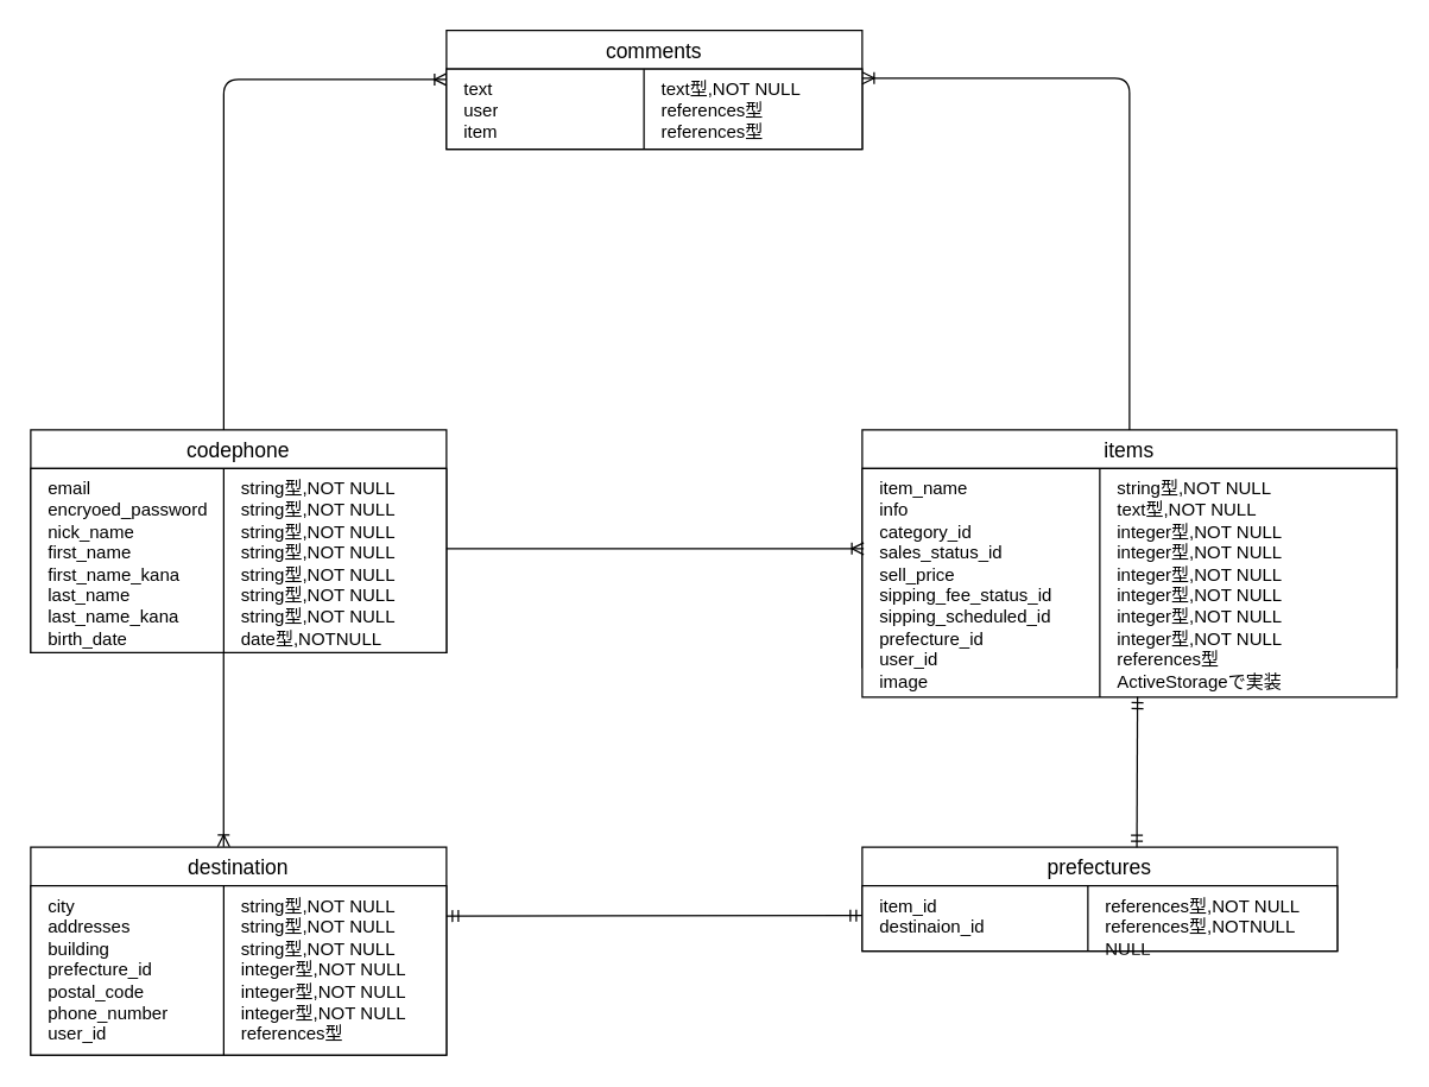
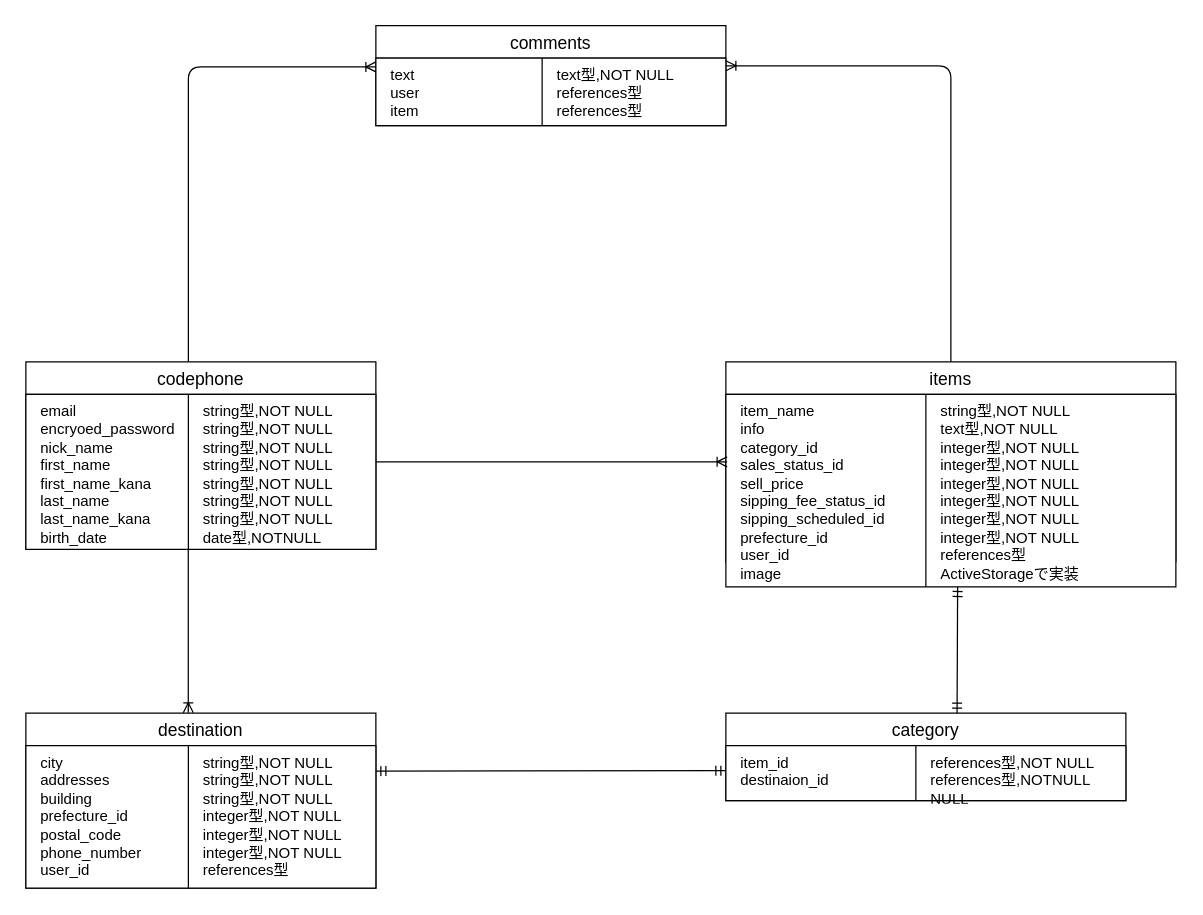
  <mxCell id="0" />
  <mxCell id="1" parent="0" />
  <mxCell id="2" value="codephone" style="swimlane;fontStyle=0;childLayout=stackLayout;horizontal=1;startSize=26;horizontalStack=0;resizeParent=1;resizeParentMax=0;resizeLast=0;collapsible=1;marginBottom=0;align=center;fontSize=14;swimlaneLine=1;" vertex="1" parent="1"><mxGeometry x="20" y="289" width="280" height="150" as="geometry" /></mxCell>
  <mxCell id="3" value="" style="shape=table;html=1;whiteSpace=wrap;startSize=0;container=1;collapsible=0;childLayout=tableLayout;" vertex="1" parent="2"><mxGeometry y="26" width="280" height="124" as="geometry" /></mxCell>
  <mxCell id="4" value="" style="shape=partialRectangle;html=1;whiteSpace=wrap;collapsible=0;dropTarget=0;pointerEvents=0;fillColor=none;top=0;left=0;bottom=0;right=0;points=[[0,0.5],[1,0.5]];portConstraint=eastwest;spacingLeft=2;" vertex="1" parent="3"><mxGeometry width="280" height="124" as="geometry" /></mxCell>
  <mxCell id="5" value="&lt;span style=&quot;&quot;&gt;email&lt;/span&gt;&lt;br style=&quot;padding: 0px; margin: 0px;&quot;&gt;&lt;span style=&quot;&quot;&gt;encryoed_password&lt;/span&gt;&lt;br style=&quot;padding: 0px; margin: 0px;&quot;&gt;&lt;span style=&quot;&quot;&gt;nick_name&lt;/span&gt;&lt;br style=&quot;padding: 0px; margin: 0px;&quot;&gt;&lt;span style=&quot;&quot;&gt;first_name&lt;/span&gt;&lt;br style=&quot;padding: 0px; margin: 0px;&quot;&gt;&lt;span style=&quot;&quot;&gt;first_name_kana&lt;/span&gt;&lt;br style=&quot;padding: 0px; margin: 0px;&quot;&gt;&lt;span style=&quot;&quot;&gt;last_name&lt;/span&gt;&lt;br style=&quot;padding: 0px; margin: 0px;&quot;&gt;&lt;span style=&quot;&quot;&gt;last_name_kana&lt;/span&gt;&lt;br style=&quot;padding: 0px; margin: 0px;&quot;&gt;&lt;span style=&quot;&quot;&gt;birth_date&lt;/span&gt;" style="shape=partialRectangle;html=1;whiteSpace=wrap;connectable=0;overflow=hidden;fillColor=none;top=0;left=0;bottom=0;right=0;align=left;spacingLeft=10;verticalAlign=top;" vertex="1" parent="4"><mxGeometry width="130" height="124" as="geometry" /></mxCell>
  <mxCell id="6" value="string型,NOT NULL&lt;br&gt;string型,NOT NULL&lt;br&gt;string型,NOT NULL&lt;br&gt;string型,NOT NULL&lt;br&gt;string型,NOT NULL&lt;br&gt;string型,NOT NULL&lt;br&gt;string型,NOT NULL&lt;br&gt;date型,NOTNULL" style="shape=partialRectangle;html=1;whiteSpace=wrap;connectable=0;overflow=hidden;fillColor=none;top=0;left=0;bottom=0;right=0;align=left;spacingLeft=10;verticalAlign=top;" vertex="1" parent="4"><mxGeometry x="130" width="150" height="124" as="geometry" /></mxCell>
  <mxCell id="7" value="items" style="swimlane;fontStyle=0;childLayout=stackLayout;horizontal=1;startSize=26;horizontalStack=0;resizeParent=1;resizeParentMax=0;resizeLast=0;collapsible=1;marginBottom=0;align=center;fontSize=14;swimlaneLine=1;" vertex="1" parent="1"><mxGeometry x="580" y="289" width="360" height="160" as="geometry" /></mxCell>
  <mxCell id="8" value="" style="shape=table;html=1;whiteSpace=wrap;startSize=0;container=1;collapsible=0;childLayout=tableLayout;" vertex="1" parent="1"><mxGeometry x="580" y="315" width="360" height="154" as="geometry" /></mxCell>
  <mxCell id="9" value="" style="shape=partialRectangle;html=1;whiteSpace=wrap;collapsible=0;dropTarget=0;pointerEvents=0;fillColor=none;top=0;left=0;bottom=0;right=0;points=[[0,0.5],[1,0.5]];portConstraint=eastwest;spacingLeft=2;" vertex="1" parent="8"><mxGeometry width="360" height="154" as="geometry" /></mxCell>
  <mxCell id="10" value="item_name&lt;br&gt;info&lt;br&gt;category_id&lt;br&gt;sales_status_id&lt;br&gt;sell_price&lt;br&gt;sipping_fee_status_id&lt;br&gt;sipping_scheduled_id&lt;br&gt;prefecture_id&lt;br&gt;user_id&lt;br&gt;image" style="shape=partialRectangle;html=1;whiteSpace=wrap;connectable=0;overflow=hidden;fillColor=none;top=0;left=0;bottom=0;right=0;align=left;spacingLeft=10;verticalAlign=top;" vertex="1" parent="9"><mxGeometry width="160" height="154" as="geometry" /></mxCell>
  <mxCell id="11" value="string型,NOT NULL&lt;br&gt;text型,NOT NULL&lt;br&gt;integer型,NOT NULL&lt;br&gt;integer型,NOT NULL&lt;br&gt;integer型,NOT NULL&lt;br&gt;integer型,NOT NULL&lt;br&gt;integer型,NOT NULL&lt;br&gt;integer型,NOT NULL&lt;br&gt;references型&lt;br&gt;ActiveStorageで実装" style="shape=partialRectangle;html=1;whiteSpace=wrap;connectable=0;overflow=hidden;fillColor=none;top=0;left=0;bottom=0;right=0;align=left;spacingLeft=10;verticalAlign=top;" vertex="1" parent="9"><mxGeometry x="160" width="200" height="154" as="geometry" /></mxCell>
  <mxCell id="12" value="destination" style="swimlane;fontStyle=0;childLayout=stackLayout;horizontal=1;startSize=26;horizontalStack=0;resizeParent=1;resizeParentMax=0;resizeLast=0;collapsible=1;marginBottom=0;align=center;fontSize=14;swimlaneLine=1;" vertex="1" parent="1"><mxGeometry x="20" y="570" width="280" height="140" as="geometry" /></mxCell>
  <mxCell id="13" value="" style="shape=table;html=1;whiteSpace=wrap;startSize=0;container=1;collapsible=0;childLayout=tableLayout;" vertex="1" parent="12"><mxGeometry y="26" width="280" height="114" as="geometry" /></mxCell>
  <mxCell id="14" value="" style="shape=partialRectangle;html=1;whiteSpace=wrap;collapsible=0;dropTarget=0;pointerEvents=0;fillColor=none;top=0;left=0;bottom=0;right=0;points=[[0,0.5],[1,0.5]];portConstraint=eastwest;spacingLeft=2;" vertex="1" parent="13"><mxGeometry width="280" height="114" as="geometry" /></mxCell>
  <mxCell id="15" value="city&lt;br style=&quot;padding: 0px ; margin: 0px&quot;&gt;addresses&lt;br&gt;building&lt;br&gt;prefecture_id&lt;br&gt;postal_code&lt;br style=&quot;padding: 0px ; margin: 0px&quot;&gt;phone_number&lt;span&gt;&lt;br&gt;user_id&lt;br&gt;&lt;/span&gt;&lt;span&gt;&lt;br&gt;&lt;br&gt;&lt;/span&gt;" style="shape=partialRectangle;html=1;whiteSpace=wrap;connectable=0;overflow=hidden;fillColor=none;top=0;left=0;bottom=0;right=0;align=left;spacingLeft=10;verticalAlign=top;" vertex="1" parent="14"><mxGeometry width="130" height="114" as="geometry" /></mxCell>
  <mxCell id="16" value="string型,NOT NULL&lt;br&gt;string型,NOT NULL&lt;br&gt;string型,NOT NULL&lt;br&gt;integer型,NOT NULL&lt;br&gt;integer型,NOT NULL&lt;br&gt;integer型,NOT NULL&lt;br&gt;references型" style="shape=partialRectangle;html=1;whiteSpace=wrap;connectable=0;overflow=hidden;fillColor=none;top=0;left=0;bottom=0;right=0;align=left;spacingLeft=10;verticalAlign=top;" vertex="1" parent="14"><mxGeometry x="130" width="150" height="114" as="geometry" /></mxCell>
- <mxCell id="17" value="prefectures" style="swimlane;fontStyle=0;childLayout=stackLayout;horizontal=1;startSize=26;horizontalStack=0;resizeParent=1;resizeParentMax=0;resizeLast=0;collapsible=1;marginBottom=0;align=center;fontSize=14;swimlaneLine=1;" vertex="1" parent="1"><mxGeometry x="580" y="570" width="320" height="70" as="geometry" /></mxCell>
+ <mxCell id="17" value="category" style="swimlane;fontStyle=0;childLayout=stackLayout;horizontal=1;startSize=26;horizontalStack=0;resizeParent=1;resizeParentMax=0;resizeLast=0;collapsible=1;marginBottom=0;align=center;fontSize=14;swimlaneLine=1;" vertex="1" parent="1"><mxGeometry x="580" y="570" width="320" height="70" as="geometry" /></mxCell>
  <mxCell id="18" value="" style="shape=table;html=1;whiteSpace=wrap;startSize=0;container=1;collapsible=0;childLayout=tableLayout;" vertex="1" parent="17"><mxGeometry y="26" width="320" height="44" as="geometry" /></mxCell>
  <mxCell id="19" value="" style="shape=partialRectangle;html=1;whiteSpace=wrap;collapsible=0;dropTarget=0;pointerEvents=0;fillColor=none;top=0;left=0;bottom=0;right=0;points=[[0,0.5],[1,0.5]];portConstraint=eastwest;spacingLeft=2;" vertex="1" parent="18"><mxGeometry width="320" height="44" as="geometry" /></mxCell>
  <mxCell id="20" value="&lt;span&gt;item_id&lt;br&gt;destinaion_id&lt;br&gt;&lt;/span&gt;" style="shape=partialRectangle;html=1;whiteSpace=wrap;connectable=0;overflow=hidden;fillColor=none;top=0;left=0;bottom=0;right=0;align=left;spacingLeft=10;verticalAlign=top;" vertex="1" parent="19"><mxGeometry width="152" height="44" as="geometry" /></mxCell>
  <mxCell id="21" value="references型,NOT NULL&lt;br&gt;references型,NOTNULL NULL" style="shape=partialRectangle;html=1;whiteSpace=wrap;connectable=0;overflow=hidden;fillColor=none;top=0;left=0;bottom=0;right=0;align=left;spacingLeft=10;verticalAlign=top;" vertex="1" parent="19"><mxGeometry x="152" width="168" height="44" as="geometry" /></mxCell>
  <mxCell id="22" value="" style="fontSize=12;html=1;endArrow=ERoneToMany;" edge="1" parent="1"><mxGeometry width="100" height="100" relative="1" as="geometry"><mxPoint x="300" y="368.98" as="sourcePoint" /><mxPoint x="581" y="368.98" as="targetPoint" /></mxGeometry></mxCell>
  <mxCell id="23" value="" style="fontSize=12;html=1;endArrow=ERoneToMany;elbow=vertical;exitX=0.464;exitY=1.001;exitDx=0;exitDy=0;exitPerimeter=0;entryX=0.464;entryY=-0.002;entryDx=0;entryDy=0;entryPerimeter=0;" edge="1" parent="1" source="3" target="12"><mxGeometry width="100" height="100" relative="1" as="geometry"><mxPoint x="140" y="499" as="sourcePoint" /><mxPoint x="149" y="560" as="targetPoint" /></mxGeometry></mxCell>
  <mxCell id="24" value="" style="fontSize=12;html=1;endArrow=ERmandOne;startArrow=ERmandOne;exitX=1;exitY=0.179;exitDx=0;exitDy=0;exitPerimeter=0;entryX=0;entryY=0.455;entryDx=0;entryDy=0;entryPerimeter=0;" edge="1" parent="1" source="14" target="19"><mxGeometry width="100" height="100" relative="1" as="geometry"><mxPoint x="590" y="659" as="sourcePoint" /><mxPoint x="560" y="616" as="targetPoint" /></mxGeometry></mxCell>
  <mxCell id="25" value="" style="fontSize=12;html=1;endArrow=ERmandOne;startArrow=ERmandOne;entryX=0.515;entryY=0.998;entryDx=0;entryDy=0;entryPerimeter=0;exitX=0.578;exitY=0.001;exitDx=0;exitDy=0;exitPerimeter=0;" edge="1" parent="1" source="17" target="9"><mxGeometry width="100" height="100" relative="1" as="geometry"><mxPoint x="840" y="600" as="sourcePoint" /><mxPoint x="838" y="468" as="targetPoint" /></mxGeometry></mxCell>
  <mxCell id="26" value="comments" style="swimlane;fontStyle=0;childLayout=stackLayout;horizontal=1;startSize=26;horizontalStack=0;resizeParent=1;resizeParentMax=0;resizeLast=0;collapsible=1;marginBottom=0;align=center;fontSize=14;swimlaneLine=1;" vertex="1" parent="1"><mxGeometry x="300" y="20" width="280" height="80" as="geometry" /></mxCell>
  <mxCell id="27" value="" style="shape=table;html=1;whiteSpace=wrap;startSize=0;container=1;collapsible=0;childLayout=tableLayout;" vertex="1" parent="26"><mxGeometry y="26" width="280" height="54" as="geometry" /></mxCell>
  <mxCell id="28" value="" style="shape=partialRectangle;html=1;whiteSpace=wrap;collapsible=0;dropTarget=0;pointerEvents=0;fillColor=none;top=0;left=0;bottom=0;right=0;points=[[0,0.5],[1,0.5]];portConstraint=eastwest;spacingLeft=2;" vertex="1" parent="27"><mxGeometry width="280" height="54" as="geometry" /></mxCell>
  <mxCell id="29" value="&lt;span&gt;text&lt;br&gt;user&lt;br&gt;item&lt;br&gt;&lt;/span&gt;" style="shape=partialRectangle;html=1;whiteSpace=wrap;connectable=0;overflow=hidden;fillColor=none;top=0;left=0;bottom=0;right=0;align=left;spacingLeft=10;verticalAlign=top;" vertex="1" parent="28"><mxGeometry width="133" height="54" as="geometry" /></mxCell>
  <mxCell id="30" value="text型,NOT NULL&lt;br&gt;references型&lt;br&gt;references型" style="shape=partialRectangle;html=1;whiteSpace=wrap;connectable=0;overflow=hidden;fillColor=none;top=0;left=0;bottom=0;right=0;align=left;spacingLeft=10;verticalAlign=top;" vertex="1" parent="28"><mxGeometry x="133" width="147" height="54" as="geometry" /></mxCell>
  <mxCell id="31" value="" style="edgeStyle=orthogonalEdgeStyle;fontSize=12;html=1;endArrow=ERoneToMany;entryX=0;entryY=0.5;entryDx=0;entryDy=0;elbow=vertical;exitX=0.5;exitY=0;exitDx=0;exitDy=0;" edge="1" parent="1" source="7"><mxGeometry width="100" height="100" relative="1" as="geometry"><mxPoint x="730.08" y="315" as="sourcePoint" /><mxPoint x="580" y="52.124" as="targetPoint" /><Array as="points"><mxPoint x="760" y="52" /></Array></mxGeometry></mxCell>
  <mxCell id="32" value="" style="edgeStyle=orthogonalEdgeStyle;fontSize=12;html=1;endArrow=ERoneToMany;elbow=vertical;exitX=0.5;exitY=0;exitDx=0;exitDy=0;" edge="1" parent="1"><mxGeometry width="100" height="100" relative="1" as="geometry"><mxPoint x="150" y="289" as="sourcePoint" /><mxPoint x="300" y="53" as="targetPoint" /><Array as="points"><mxPoint x="150" y="53" /></Array></mxGeometry></mxCell>
